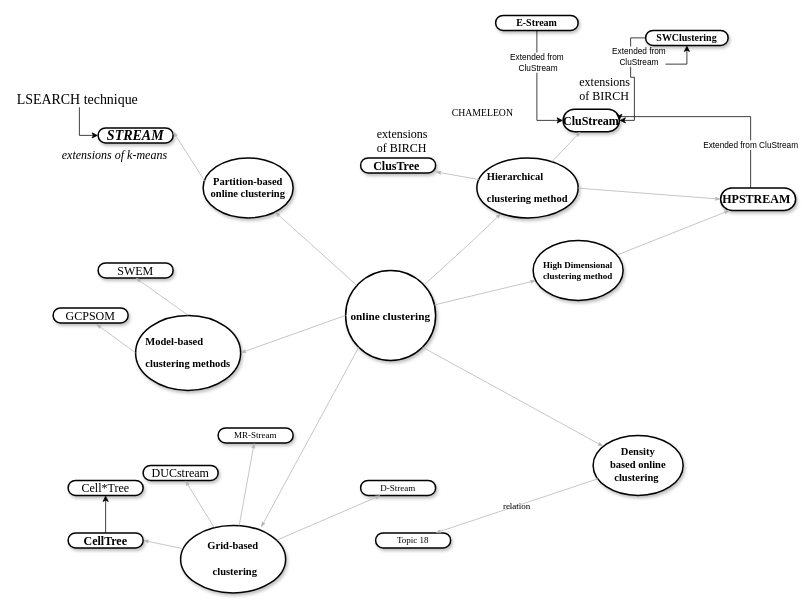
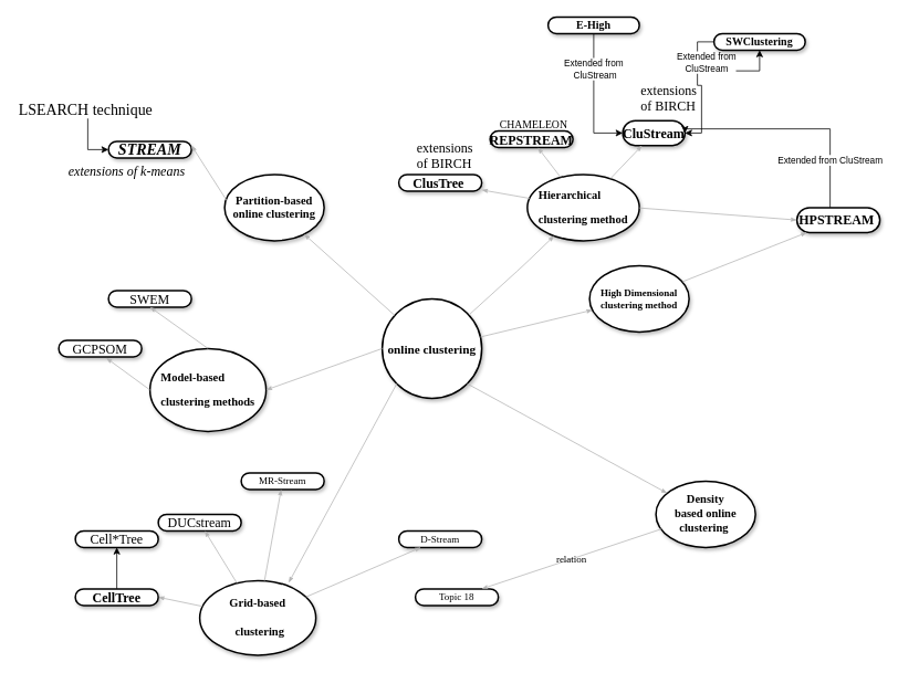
  <mxCell id="0" />
  <mxCell id="1" parent="0" />
  <mxCell id="2" value="&lt;p class=&quot;MsoNormal&quot;&gt;&lt;b&gt;&lt;span&gt;&lt;font face=&quot;Calibri&quot; style=&quot;font-size: 14px&quot;&gt;Partition-based online clustering&lt;/font&gt;&lt;/span&gt;&lt;/b&gt;&lt;/p&gt;" style="ellipse;whiteSpace=wrap;html=1;rounded=1;shadow=1;comic=0;labelBackgroundColor=none;strokeWidth=2;fontFamily=Verdana;fontSize=12;align=center;" parent="1" vertex="1"><mxGeometry x="270" y="210" width="120" height="80" as="geometry" /></mxCell>
  <mxCell id="3" value="&lt;p class=&quot;MsoNormal&quot; align=&quot;justify&quot; style=&quot;text-align: justify&quot;&gt;&lt;b&gt;&lt;font face=&quot;Calibri&quot; style=&quot;font-size: 14px&quot;&gt;Hierarchical&amp;nbsp;&lt;/font&gt;&lt;/b&gt;&lt;/p&gt;&lt;p class=&quot;MsoNormal&quot; align=&quot;justify&quot; style=&quot;text-align: justify&quot;&gt;&lt;b&gt;&lt;font face=&quot;Calibri&quot; style=&quot;font-size: 14px&quot;&gt;clustering method&lt;/font&gt;&lt;/b&gt;&lt;/p&gt;" style="ellipse;whiteSpace=wrap;html=1;rounded=1;shadow=1;comic=0;labelBackgroundColor=none;strokeWidth=2;fontFamily=Verdana;fontSize=12;align=center;" parent="1" vertex="1"><mxGeometry x="635" y="210" width="135" height="80" as="geometry" /></mxCell>
  <mxCell id="4" value="&lt;b&gt;&lt;font style=&quot;font-size: 15px&quot;&gt;online clustering&lt;/font&gt;&lt;/b&gt;" style="ellipse;whiteSpace=wrap;html=1;rounded=1;shadow=1;comic=0;labelBackgroundColor=none;strokeWidth=2;fontFamily=Verdana;fontSize=12;align=center;" parent="1" vertex="1"><mxGeometry x="460" y="360" width="120" height="120" as="geometry" /></mxCell>
  <mxCell id="5" value="&lt;span&gt;&lt;b&gt;&lt;font style=&quot;font-size: 12px&quot;&gt;High Dimensional clustering method&lt;/font&gt;&lt;/b&gt;&lt;/span&gt;" style="ellipse;whiteSpace=wrap;html=1;rounded=1;shadow=1;comic=0;labelBackgroundColor=none;strokeWidth=2;fontFamily=Verdana;fontSize=12;align=center;" parent="1" vertex="1"><mxGeometry x="710" y="320" width="120" height="80" as="geometry" /></mxCell>
  <mxCell id="6" value="&lt;div style=&quot;font-size: 14px&quot;&gt;&lt;span style=&quot;font-family: &amp;#34;calibri&amp;#34;&quot;&gt;&lt;font style=&quot;font-size: 14px&quot;&gt;&lt;b&gt;Density&lt;/b&gt;&lt;/font&gt;&lt;/span&gt;&lt;/div&gt;&lt;div style=&quot;font-size: 14px&quot;&gt;&lt;span style=&quot;font-family: &amp;#34;calibri&amp;#34;&quot;&gt;&lt;font style=&quot;font-size: 14px&quot;&gt;&lt;b&gt;based online clustering&amp;nbsp;&lt;/b&gt;&lt;/font&gt;&lt;/span&gt;&lt;/div&gt;" style="ellipse;whiteSpace=wrap;html=1;rounded=1;shadow=1;comic=0;labelBackgroundColor=none;strokeWidth=2;fontFamily=Verdana;fontSize=12;align=center;" parent="1" vertex="1"><mxGeometry x="790" y="580" width="120" height="80" as="geometry" /></mxCell>
  <mxCell id="7" value="&lt;p class=&quot;MsoNormal&quot;&gt;&lt;b&gt;&lt;i&gt;&lt;span style=&quot;font-size: 14pt&quot;&gt;&lt;font face=&quot;Calibri&quot;&gt;STREAM&lt;/font&gt;&lt;/span&gt;&lt;/i&gt;&lt;/b&gt;&lt;/p&gt;" style="whiteSpace=wrap;html=1;rounded=1;shadow=1;comic=0;labelBackgroundColor=none;strokeWidth=2;fontFamily=Verdana;fontSize=12;align=center;arcSize=50;" parent="1" vertex="1"><mxGeometry x="130" y="170" width="100" height="20" as="geometry" /></mxCell>
  <mxCell id="8" value="&lt;p class=&quot;MsoNormal&quot;&gt;&lt;span style=&quot;font-size: 12.0pt&quot;&gt;&lt;font face=&quot;Calibri&quot;&gt;&lt;b&gt;CluStream&lt;/b&gt;&lt;/font&gt;&lt;/span&gt;&lt;/p&gt;" style="whiteSpace=wrap;html=1;rounded=1;shadow=1;comic=0;labelBackgroundColor=none;strokeWidth=2;fontFamily=Verdana;fontSize=12;align=center;arcSize=50;" parent="1" vertex="1"><mxGeometry x="750" y="145" width="75" height="30" as="geometry" /></mxCell>
+ <mxCell id="9" value="&lt;p class=&quot;MsoNormal&quot;&gt;&lt;span style=&quot;font-family: &amp;#34;calibri&amp;#34; ; font-size: 12.0pt&quot;&gt;&lt;b&gt;REPSTREAM&lt;/b&gt;&lt;/span&gt;&lt;/p&gt;" style="whiteSpace=wrap;html=1;rounded=1;shadow=1;comic=0;labelBackgroundColor=none;strokeWidth=2;fontFamily=Verdana;fontSize=12;align=center;arcSize=50;" parent="1" vertex="1"><mxGeometry x="590" y="157.5" width="100" height="20" as="geometry" /></mxCell>
  <mxCell id="10" value="&lt;p class=&quot;MsoNormal&quot;&gt;&lt;b&gt;&lt;span style=&quot;font-family: &amp;#34;calibri&amp;#34; ; font-size: 12.0pt&quot;&gt;ClusTree&lt;/span&gt;&lt;span style=&quot;font-size: 12.0pt&quot;&gt;&amp;nbsp;&lt;/span&gt;&lt;/b&gt;&lt;/p&gt;" style="whiteSpace=wrap;html=1;rounded=1;shadow=1;comic=0;labelBackgroundColor=none;strokeWidth=2;fontFamily=Verdana;fontSize=12;align=center;arcSize=50;" parent="1" vertex="1"><mxGeometry x="480" y="210" width="100" height="20" as="geometry" /></mxCell>
  <mxCell id="11" value="" style="edgeStyle=none;rounded=1;html=1;labelBackgroundColor=none;startArrow=none;startFill=0;startSize=5;endArrow=classicThin;endFill=1;endSize=5;jettySize=auto;orthogonalLoop=1;strokeColor=#B3B3B3;strokeWidth=1;fontFamily=Verdana;fontSize=12" parent="1" source="4" target="2" edge="1"><mxGeometry relative="1" as="geometry" /></mxCell>
  <mxCell id="12" value="" style="edgeStyle=none;rounded=1;html=1;labelBackgroundColor=none;startArrow=none;startFill=0;startSize=5;endArrow=classicThin;endFill=1;endSize=5;jettySize=auto;orthogonalLoop=1;strokeColor=#B3B3B3;strokeWidth=1;fontFamily=Verdana;fontSize=12" parent="1" source="4" target="3" edge="1"><mxGeometry relative="1" as="geometry"><Array as="points"><mxPoint x="630" y="320" /></Array></mxGeometry></mxCell>
  <mxCell id="13" value="" style="edgeStyle=none;rounded=1;html=1;labelBackgroundColor=none;startArrow=none;startFill=0;startSize=5;endArrow=classicThin;endFill=1;endSize=5;jettySize=auto;orthogonalLoop=1;strokeColor=#B3B3B3;strokeWidth=1;fontFamily=Verdana;fontSize=12" parent="1" source="4" target="5" edge="1"><mxGeometry relative="1" as="geometry" /></mxCell>
  <mxCell id="14" value="" style="edgeStyle=none;rounded=1;html=1;labelBackgroundColor=none;startArrow=none;startFill=0;startSize=5;endArrow=classicThin;endFill=1;endSize=5;jettySize=auto;orthogonalLoop=1;strokeColor=#B3B3B3;strokeWidth=1;fontFamily=Verdana;fontSize=12;exitX=1;exitY=1;exitDx=0;exitDy=0;" parent="1" source="4" target="6" edge="1"><mxGeometry x="-0.102" y="-13" relative="1" as="geometry"><mxPoint as="offset" /></mxGeometry></mxCell>
  <mxCell id="15" value="" style="edgeStyle=none;rounded=1;html=1;labelBackgroundColor=none;startArrow=none;startFill=0;startSize=5;endArrow=classicThin;endFill=1;endSize=5;jettySize=auto;orthogonalLoop=1;strokeColor=#B3B3B3;strokeWidth=1;fontFamily=Verdana;fontSize=12" parent="1" source="3" target="10" edge="1"><mxGeometry relative="1" as="geometry" /></mxCell>
+ <mxCell id="16" value="" style="edgeStyle=none;rounded=1;html=1;labelBackgroundColor=none;startArrow=none;startFill=0;startSize=5;endArrow=classicThin;endFill=1;endSize=5;jettySize=auto;orthogonalLoop=1;strokeColor=#B3B3B3;strokeWidth=1;fontFamily=Verdana;fontSize=12" parent="1" source="3" target="9" edge="1"><mxGeometry relative="1" as="geometry" /></mxCell>
  <mxCell id="17" value="" style="edgeStyle=none;rounded=1;html=1;labelBackgroundColor=none;startArrow=none;startFill=0;startSize=5;endArrow=classicThin;endFill=1;endSize=5;jettySize=auto;orthogonalLoop=1;strokeColor=#B3B3B3;strokeWidth=1;fontFamily=Verdana;fontSize=12" parent="1" source="3" target="8" edge="1"><mxGeometry relative="1" as="geometry" /></mxCell>
  <mxCell id="18" value="Extended from CluStream" style="edgeStyle=orthogonalEdgeStyle;rounded=0;orthogonalLoop=1;jettySize=auto;html=1;entryX=1;entryY=0.5;entryDx=0;entryDy=0;" edge="1" parent="1" source="19" target="8"><mxGeometry x="-0.583" relative="1" as="geometry"><Array as="points"><mxPoint x="1000" y="155" /></Array><mxPoint as="offset" /></mxGeometry></mxCell>
  <mxCell id="19" value="&lt;p class=&quot;MsoNormal&quot;&gt;&lt;span style=&quot;font-family: &amp;#34;calibri&amp;#34; ; font-size: 12.0pt&quot;&gt;&lt;b&gt;HPSTREAM&amp;nbsp;&lt;/b&gt;&lt;/span&gt;&lt;/p&gt;" style="whiteSpace=wrap;html=1;rounded=1;shadow=1;comic=0;labelBackgroundColor=none;strokeWidth=2;fontFamily=Verdana;fontSize=12;align=center;arcSize=50;" parent="1" vertex="1"><mxGeometry x="960" y="250" width="100" height="30" as="geometry" /></mxCell>
  <mxCell id="20" value="&lt;span&gt;Topic 18&lt;/span&gt;" style="whiteSpace=wrap;html=1;rounded=1;shadow=1;comic=0;labelBackgroundColor=none;strokeWidth=2;fontFamily=Verdana;fontSize=12;align=center;arcSize=50;" parent="1" vertex="1"><mxGeometry x="500" y="710" width="100" height="20" as="geometry" /></mxCell>
  <mxCell id="21" value="&lt;p class=&quot;MsoNormal&quot; align=&quot;justify&quot; style=&quot;text-align: justify&quot;&gt;&lt;b&gt;&lt;span style=&quot;font-family: &amp;#34;calibri&amp;#34; ; font-weight: bold&quot;&gt;&lt;font style=&quot;font-size: 14px&quot;&gt;Grid-based&lt;/font&gt;&lt;/span&gt;&lt;/b&gt;&lt;/p&gt;&lt;p class=&quot;MsoNormal&quot; align=&quot;justify&quot; style=&quot;text-align: justify&quot;&gt;&lt;b&gt;&lt;span style=&quot;font-family: &amp;#34;calibri&amp;#34; ; font-weight: bold&quot;&gt;&lt;font style=&quot;font-size: 14px&quot;&gt;&amp;nbsp; clustering&lt;/font&gt;&lt;/span&gt;&lt;/b&gt;&lt;b&gt;&lt;span style=&quot;font-family: &amp;#34;calibri&amp;#34; ; font-weight: bold ; font-size: 14.0pt&quot;&gt;&lt;/span&gt;&lt;/b&gt;&lt;/p&gt;" style="ellipse;whiteSpace=wrap;html=1;rounded=1;shadow=1;comic=0;labelBackgroundColor=none;strokeWidth=2;fontFamily=Verdana;fontSize=12;align=center;" parent="1" vertex="1"><mxGeometry x="240" y="700" width="140" height="90" as="geometry" /></mxCell>
  <mxCell id="22" value="&lt;span&gt;MR-Stream&lt;/span&gt;" style="whiteSpace=wrap;html=1;rounded=1;shadow=1;comic=0;labelBackgroundColor=none;strokeWidth=2;fontFamily=Verdana;fontSize=12;align=center;arcSize=50;" parent="1" vertex="1"><mxGeometry x="290" y="570" width="100" height="20" as="geometry" /></mxCell>
  <mxCell id="23" value="&lt;span&gt;D-Stream&lt;/span&gt;" style="whiteSpace=wrap;html=1;rounded=1;shadow=1;comic=0;labelBackgroundColor=none;strokeWidth=2;fontFamily=Verdana;fontSize=12;align=center;arcSize=50;" parent="1" vertex="1"><mxGeometry x="480" y="640" width="100" height="20" as="geometry" /></mxCell>
  <mxCell id="24" value="&lt;p class=&quot;MsoNormal&quot;&gt;&lt;span style=&quot;font-size: 12.0pt&quot;&gt;&lt;font face=&quot;Calibri&quot;&gt;DUCstream&lt;/font&gt;&lt;/span&gt;&lt;/p&gt;" style="whiteSpace=wrap;html=1;rounded=1;shadow=1;comic=0;labelBackgroundColor=none;strokeWidth=2;fontFamily=Verdana;fontSize=12;align=center;arcSize=50;" parent="1" vertex="1"><mxGeometry x="190" y="620" width="100" height="20" as="geometry" /></mxCell>
  <mxCell id="25" value="" style="edgeStyle=none;rounded=1;html=1;labelBackgroundColor=none;startArrow=none;startFill=0;startSize=5;endArrow=classicThin;endFill=1;endSize=5;jettySize=auto;orthogonalLoop=1;strokeColor=#B3B3B3;strokeWidth=1;fontFamily=Verdana;fontSize=12" parent="1" source="21" target="24" edge="1"><mxGeometry relative="1" as="geometry" /></mxCell>
  <mxCell id="26" value="" style="edgeStyle=none;rounded=1;html=1;labelBackgroundColor=none;startArrow=none;startFill=0;startSize=5;endArrow=classicThin;endFill=1;endSize=5;jettySize=auto;orthogonalLoop=1;strokeColor=#B3B3B3;strokeWidth=1;fontFamily=Verdana;fontSize=12" parent="1" source="21" target="23" edge="1"><mxGeometry relative="1" as="geometry" /></mxCell>
  <mxCell id="27" value="" style="edgeStyle=none;rounded=1;html=1;labelBackgroundColor=none;startArrow=none;startFill=0;startSize=5;endArrow=classicThin;endFill=1;endSize=5;jettySize=auto;orthogonalLoop=1;strokeColor=#B3B3B3;strokeWidth=1;fontFamily=Verdana;fontSize=12" parent="1" source="21" target="22" edge="1"><mxGeometry relative="1" as="geometry" /></mxCell>
  <mxCell id="28" value="" style="edgeStyle=none;rounded=1;html=1;labelBackgroundColor=none;startArrow=none;startFill=0;startSize=5;endArrow=classicThin;endFill=1;endSize=5;jettySize=auto;orthogonalLoop=1;strokeColor=#B3B3B3;strokeWidth=1;fontFamily=Verdana;fontSize=12" parent="1" source="5" target="19" edge="1"><mxGeometry relative="1" as="geometry" /></mxCell>
  <mxCell id="29" value="relation" style="edgeStyle=none;rounded=1;html=1;labelBackgroundColor=none;startArrow=none;startFill=0;startSize=5;endArrow=classicThin;endFill=1;endSize=5;jettySize=auto;orthogonalLoop=1;strokeColor=#B3B3B3;strokeWidth=1;fontFamily=Verdana;fontSize=12" parent="1" source="6" target="20" edge="1"><mxGeometry relative="1" as="geometry" /></mxCell>
  <mxCell id="30" style="edgeStyle=orthogonalEdgeStyle;rounded=0;orthogonalLoop=1;jettySize=auto;html=1;entryX=0;entryY=0.5;entryDx=0;entryDy=0;" edge="1" parent="1" source="31" target="7"><mxGeometry relative="1" as="geometry" /></mxCell>
  <mxCell id="31" value="&lt;div&gt;&lt;span style=&quot;font-size: 13.93pt ; font-family: &amp;#34;calibri&amp;#34;&quot;&gt;LSEARCH technique&amp;nbsp;&lt;/span&gt;&lt;/div&gt;" style="text;html=1;strokeColor=none;fillColor=none;align=center;verticalAlign=middle;whiteSpace=wrap;rounded=0;" vertex="1" parent="1"><mxGeometry x="20" y="122.5" width="170" height="20" as="geometry" /></mxCell>
  <mxCell id="32" value="&lt;p class=&quot;MsoNormal&quot;&gt;&lt;i&gt;&lt;span style=&quot;font-style: italic ; font-size: 12.0pt&quot;&gt;&lt;font face=&quot;Calibri&quot;&gt;extensions of k-means&lt;/font&gt;&lt;/span&gt;&lt;/i&gt;&lt;/p&gt;" style="text;whiteSpace=wrap;html=1;" vertex="1" parent="1"><mxGeometry x="80" y="177.5" width="170" height="40" as="geometry" /></mxCell>
  <mxCell id="33" value="" style="edgeStyle=orthogonalEdgeStyle;rounded=0;orthogonalLoop=1;jettySize=auto;html=1;" edge="1" parent="1" source="34" target="39"><mxGeometry relative="1" as="geometry" /></mxCell>
  <mxCell id="34" value="&lt;p class=&quot;MsoNormal&quot;&gt;&lt;font face=&quot;Calibri&quot;&gt;&lt;span style=&quot;font-size: 16px&quot;&gt;extensions of BIRCH&lt;/span&gt;&lt;/font&gt;&lt;/p&gt;" style="text;whiteSpace=wrap;html=1;" vertex="1" parent="1"><mxGeometry x="770" y="80" width="70" height="10" as="geometry" /></mxCell>
  <mxCell id="35" value="&lt;p class=&quot;MsoNormal&quot;&gt;&lt;font face=&quot;Calibri&quot; style=&quot;font-size: 13px&quot;&gt;CHAMELEON&lt;/font&gt;&lt;/p&gt;" style="text;whiteSpace=wrap;html=1;" vertex="1" parent="1"><mxGeometry x="600" y="122.5" width="120" height="35" as="geometry" /></mxCell>
  <mxCell id="36" value="" style="edgeStyle=none;rounded=1;html=1;labelBackgroundColor=none;startArrow=none;startFill=0;startSize=5;endArrow=classicThin;endFill=1;endSize=5;jettySize=auto;orthogonalLoop=1;strokeColor=#B3B3B3;strokeWidth=1;fontFamily=Verdana;fontSize=12;entryX=0;entryY=0.5;entryDx=0;entryDy=0;" edge="1" parent="1" target="19"><mxGeometry relative="1" as="geometry"><mxPoint x="770.005" y="250.366" as="sourcePoint" /><mxPoint x="931.063" y="190" as="targetPoint" /></mxGeometry></mxCell>
  <mxCell id="37" style="edgeStyle=orthogonalEdgeStyle;rounded=0;orthogonalLoop=1;jettySize=auto;html=1;entryX=1;entryY=0.5;entryDx=0;entryDy=0;" edge="1" parent="1" source="39" target="8"><mxGeometry relative="1" as="geometry" /></mxCell>
  <mxCell id="38" value="Extended from &lt;br&gt;CluStream" style="edgeLabel;html=1;align=center;verticalAlign=middle;resizable=0;points=[];" vertex="1" connectable="0" parent="37"><mxGeometry x="-0.335" y="1" relative="1" as="geometry"><mxPoint x="9" y="-8" as="offset" /></mxGeometry></mxCell>
  <mxCell id="39" value="&lt;p class=&quot;MsoNormal&quot;&gt;&lt;span style=&quot;font-family: &amp;#34;cmr10&amp;#34; ; font-size: 13.284px ; text-align: left&quot;&gt;&lt;b&gt;SWClustering&lt;/b&gt;&lt;/span&gt;&lt;br&gt;&lt;/p&gt;" style="whiteSpace=wrap;html=1;rounded=1;shadow=1;comic=0;labelBackgroundColor=none;strokeWidth=2;fontFamily=Verdana;fontSize=12;align=center;arcSize=50;" vertex="1" parent="1"><mxGeometry x="860" y="40" width="110" height="20" as="geometry" /></mxCell>
  <mxCell id="40" value="&lt;p class=&quot;MsoNormal&quot;&gt;&lt;font face=&quot;Calibri&quot;&gt;&lt;span style=&quot;font-size: 16px&quot;&gt;extensions of BIRCH&lt;/span&gt;&lt;/font&gt;&lt;/p&gt;" style="text;whiteSpace=wrap;html=1;" vertex="1" parent="1"><mxGeometry x="500" y="150" width="70" height="10" as="geometry" /></mxCell>
  <mxCell id="41" style="edgeStyle=orthogonalEdgeStyle;rounded=0;orthogonalLoop=1;jettySize=auto;html=1;entryX=0;entryY=0.5;entryDx=0;entryDy=0;" edge="1" parent="1" source="43" target="8"><mxGeometry relative="1" as="geometry" /></mxCell>
  <mxCell id="42" value="Extended from&lt;br&gt;&amp;nbsp;CluStream" style="edgeLabel;html=1;align=center;verticalAlign=middle;resizable=0;points=[];" vertex="1" connectable="0" parent="41"><mxGeometry x="-0.464" y="-1" relative="1" as="geometry"><mxPoint as="offset" /></mxGeometry></mxCell>
- <mxCell id="43" value="&lt;p class=&quot;MsoNormal&quot;&gt;&lt;span style=&quot;font-family: &amp;#34;cmr10&amp;#34; ; font-size: 13.284px ; text-align: left&quot;&gt;&lt;b&gt;E-Stream&lt;/b&gt;&lt;/span&gt;&lt;br&gt;&lt;/p&gt;" style="whiteSpace=wrap;html=1;rounded=1;shadow=1;comic=0;labelBackgroundColor=none;strokeWidth=2;fontFamily=Verdana;fontSize=12;align=center;arcSize=50;" vertex="1" parent="1"><mxGeometry x="660" y="20" width="110" height="20" as="geometry" /></mxCell>
+ <mxCell id="43" value="&lt;p class=&quot;MsoNormal&quot;&gt;&lt;span style=&quot;font-family: &amp;#34;cmr10&amp;#34; ; font-size: 13.284px ; text-align: left&quot;&gt;&lt;b&gt;E-High&lt;/b&gt;&lt;/span&gt;&lt;br&gt;&lt;/p&gt;" style="whiteSpace=wrap;html=1;rounded=1;shadow=1;comic=0;labelBackgroundColor=none;strokeWidth=2;fontFamily=Verdana;fontSize=12;align=center;arcSize=50;" vertex="1" parent="1"><mxGeometry x="660" y="20" width="110" height="20" as="geometry" /></mxCell>
  <mxCell id="44" value="" style="edgeStyle=none;rounded=1;html=1;labelBackgroundColor=none;startArrow=none;startFill=0;startSize=5;endArrow=classicThin;endFill=1;endSize=5;jettySize=auto;orthogonalLoop=1;strokeColor=#B3B3B3;strokeWidth=1;fontFamily=Verdana;fontSize=12;entryX=0.766;entryY=0.029;entryDx=0;entryDy=0;entryPerimeter=0;exitX=0;exitY=1;exitDx=0;exitDy=0;" edge="1" parent="1" source="4" target="21"><mxGeometry relative="1" as="geometry"><mxPoint x="559.196" y="398.079" as="sourcePoint" /><mxPoint x="383.621" y="287.465" as="targetPoint" /></mxGeometry></mxCell>
  <mxCell id="45" value="" style="edgeStyle=none;rounded=1;html=1;labelBackgroundColor=none;startArrow=none;startFill=0;startSize=5;endArrow=classicThin;endFill=1;endSize=5;jettySize=auto;orthogonalLoop=1;strokeColor=#B3B3B3;strokeWidth=1;fontFamily=Verdana;fontSize=12;exitX=0.023;exitY=0.398;exitDx=0;exitDy=0;exitPerimeter=0;entryX=1;entryY=0.25;entryDx=0;entryDy=0;" edge="1" parent="1" source="2" target="7"><mxGeometry relative="1" as="geometry"><mxPoint x="647.679" y="248.842" as="sourcePoint" /><mxPoint x="590" y="238.696" as="targetPoint" /></mxGeometry></mxCell>
  <mxCell id="46" value="" style="edgeStyle=orthogonalEdgeStyle;rounded=0;orthogonalLoop=1;jettySize=auto;html=1;" edge="1" parent="1" source="47" target="49"><mxGeometry relative="1" as="geometry" /></mxCell>
  <mxCell id="47" value="&lt;p class=&quot;MsoNormal&quot;&gt;&lt;b style=&quot;font-family: &amp;#34;helvetica&amp;#34; ; text-align: left&quot;&gt;&lt;span style=&quot;font-size: 12pt&quot;&gt;&lt;font face=&quot;Calibri&quot;&gt;CellTree&lt;/font&gt;&lt;/span&gt;&lt;/b&gt;&lt;br&gt;&lt;/p&gt;" style="whiteSpace=wrap;html=1;rounded=1;shadow=1;comic=0;labelBackgroundColor=none;strokeWidth=2;fontFamily=Verdana;fontSize=12;align=center;arcSize=50;" vertex="1" parent="1"><mxGeometry x="90" y="710" width="100" height="20" as="geometry" /></mxCell>
  <mxCell id="48" value="" style="edgeStyle=none;rounded=1;html=1;labelBackgroundColor=none;startArrow=none;startFill=0;startSize=5;endArrow=classicThin;endFill=1;endSize=5;jettySize=auto;orthogonalLoop=1;strokeColor=#B3B3B3;strokeWidth=1;fontFamily=Verdana;fontSize=12;entryX=1;entryY=0.5;entryDx=0;entryDy=0;" edge="1" parent="1" source="21" target="47"><mxGeometry relative="1" as="geometry"><mxPoint x="301.407" y="711.616" as="sourcePoint" /><mxPoint x="274.348" y="650" as="targetPoint" /></mxGeometry></mxCell>
  <mxCell id="49" value="&lt;p class=&quot;MsoNormal&quot;&gt;&lt;span style=&quot;font-family: &amp;#34;calibri&amp;#34; ; font-size: 16px ; text-align: left&quot;&gt;Cell*Tree&lt;/span&gt;&lt;br&gt;&lt;/p&gt;" style="whiteSpace=wrap;html=1;rounded=1;shadow=1;comic=0;labelBackgroundColor=none;strokeWidth=2;fontFamily=Verdana;fontSize=12;align=center;arcSize=50;" vertex="1" parent="1"><mxGeometry x="90" y="640" width="100" height="20" as="geometry" /></mxCell>
  <mxCell id="50" value="&lt;p class=&quot;MsoNormal&quot; align=&quot;justify&quot; style=&quot;text-align: justify&quot;&gt;&lt;b style=&quot;font-family: &amp;#34;helvetica&amp;#34; ; text-align: left&quot;&gt;&lt;font face=&quot;Calibri&quot; style=&quot;font-size: 14px&quot;&gt;Model-based&amp;nbsp;&lt;/font&gt;&lt;/b&gt;&lt;/p&gt;&lt;p class=&quot;MsoNormal&quot; align=&quot;justify&quot; style=&quot;text-align: justify&quot;&gt;&lt;b style=&quot;font-family: &amp;#34;helvetica&amp;#34; ; text-align: left&quot;&gt;&lt;font face=&quot;Calibri&quot; style=&quot;font-size: 14px&quot;&gt;clustering methods&lt;/font&gt;&lt;/b&gt;&lt;br&gt;&lt;/p&gt;" style="ellipse;whiteSpace=wrap;html=1;rounded=1;shadow=1;comic=0;labelBackgroundColor=none;strokeWidth=2;fontFamily=Verdana;fontSize=12;align=center;" vertex="1" parent="1"><mxGeometry x="180" y="420" width="140" height="100" as="geometry" /></mxCell>
  <mxCell id="51" value="" style="edgeStyle=none;rounded=1;html=1;labelBackgroundColor=none;startArrow=none;startFill=0;startSize=5;endArrow=classicThin;endFill=1;endSize=5;jettySize=auto;orthogonalLoop=1;strokeColor=#B3B3B3;strokeWidth=1;fontFamily=Verdana;fontSize=12;exitX=0;exitY=0.5;exitDx=0;exitDy=0;entryX=1;entryY=0.5;entryDx=0;entryDy=0;" edge="1" parent="1" source="4" target="50"><mxGeometry relative="1" as="geometry"><mxPoint x="476.388" y="388.794" as="sourcePoint" /><mxPoint x="374.601" y="292.679" as="targetPoint" /></mxGeometry></mxCell>
  <mxCell id="52" value="&lt;p class=&quot;MsoNormal&quot;&gt;&lt;span style=&quot;font-size: 12pt&quot;&gt;&lt;font face=&quot;Calibri&quot;&gt;SWEM&lt;/font&gt;&lt;/span&gt;&lt;/p&gt;" style="whiteSpace=wrap;html=1;rounded=1;shadow=1;comic=0;labelBackgroundColor=none;strokeWidth=2;fontFamily=Verdana;fontSize=12;align=center;arcSize=50;" vertex="1" parent="1"><mxGeometry x="130" y="350" width="100" height="20" as="geometry" /></mxCell>
  <mxCell id="53" value="&lt;p class=&quot;MsoNormal&quot;&gt;&lt;span style=&quot;font-size: 12.0pt&quot;&gt;&lt;font face=&quot;Calibri&quot;&gt;GCPSOM&lt;/font&gt;&lt;/span&gt;&lt;/p&gt;" style="whiteSpace=wrap;html=1;rounded=1;shadow=1;comic=0;labelBackgroundColor=none;strokeWidth=2;fontFamily=Verdana;fontSize=12;align=center;arcSize=50;" vertex="1" parent="1"><mxGeometry x="70" y="410" width="100" height="20" as="geometry" /></mxCell>
  <mxCell id="54" value="" style="edgeStyle=none;rounded=1;html=1;labelBackgroundColor=none;startArrow=none;startFill=0;startSize=5;endArrow=classicThin;endFill=1;endSize=5;jettySize=auto;orthogonalLoop=1;strokeColor=#B3B3B3;strokeWidth=1;fontFamily=Verdana;fontSize=12;exitX=0.5;exitY=0;exitDx=0;exitDy=0;entryX=0.5;entryY=1;entryDx=0;entryDy=0;" edge="1" parent="1" source="50" target="52"><mxGeometry relative="1" as="geometry"><mxPoint x="476.388" y="388.794" as="sourcePoint" /><mxPoint x="374.601" y="292.679" as="targetPoint" /></mxGeometry></mxCell>
  <mxCell id="55" value="" style="edgeStyle=none;rounded=1;html=1;labelBackgroundColor=none;startArrow=none;startFill=0;startSize=5;endArrow=classicThin;endFill=1;endSize=5;jettySize=auto;orthogonalLoop=1;strokeColor=#B3B3B3;strokeWidth=1;fontFamily=Verdana;fontSize=12;exitX=0;exitY=0.5;exitDx=0;exitDy=0;entryX=0.572;entryY=1.07;entryDx=0;entryDy=0;entryPerimeter=0;" edge="1" parent="1" source="50" target="53"><mxGeometry relative="1" as="geometry"><mxPoint x="240" y="420" as="sourcePoint" /><mxPoint x="190" y="380" as="targetPoint" /></mxGeometry></mxCell>
